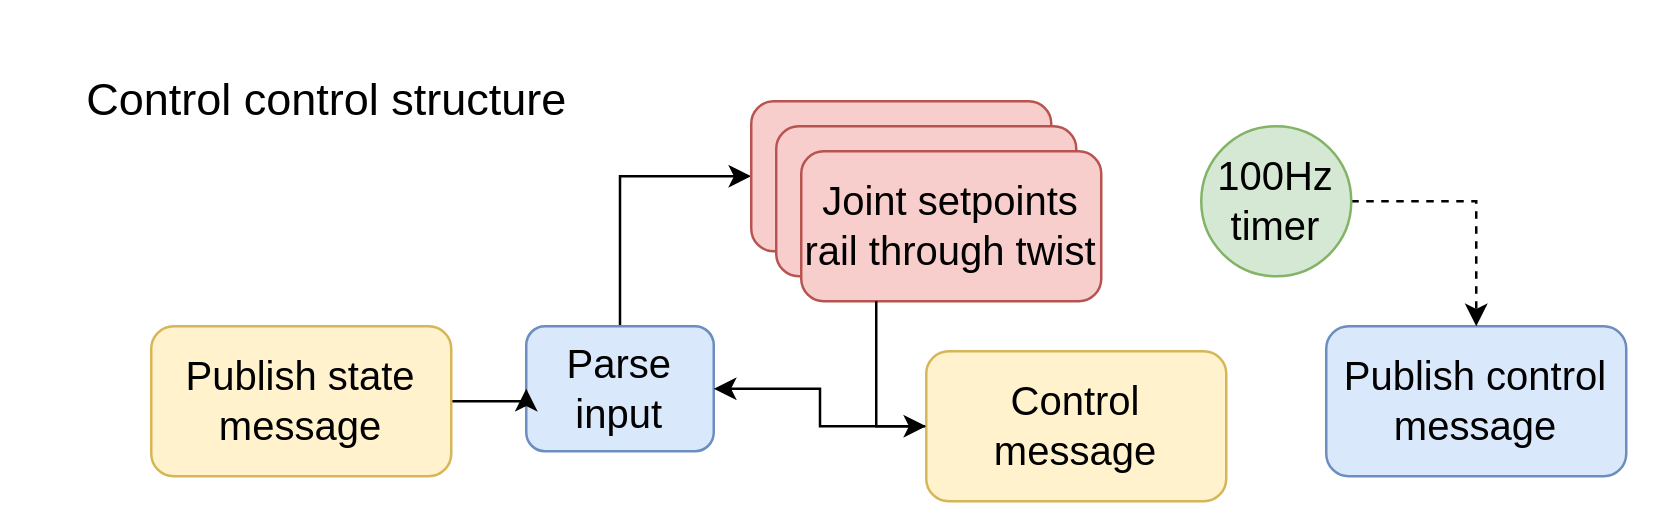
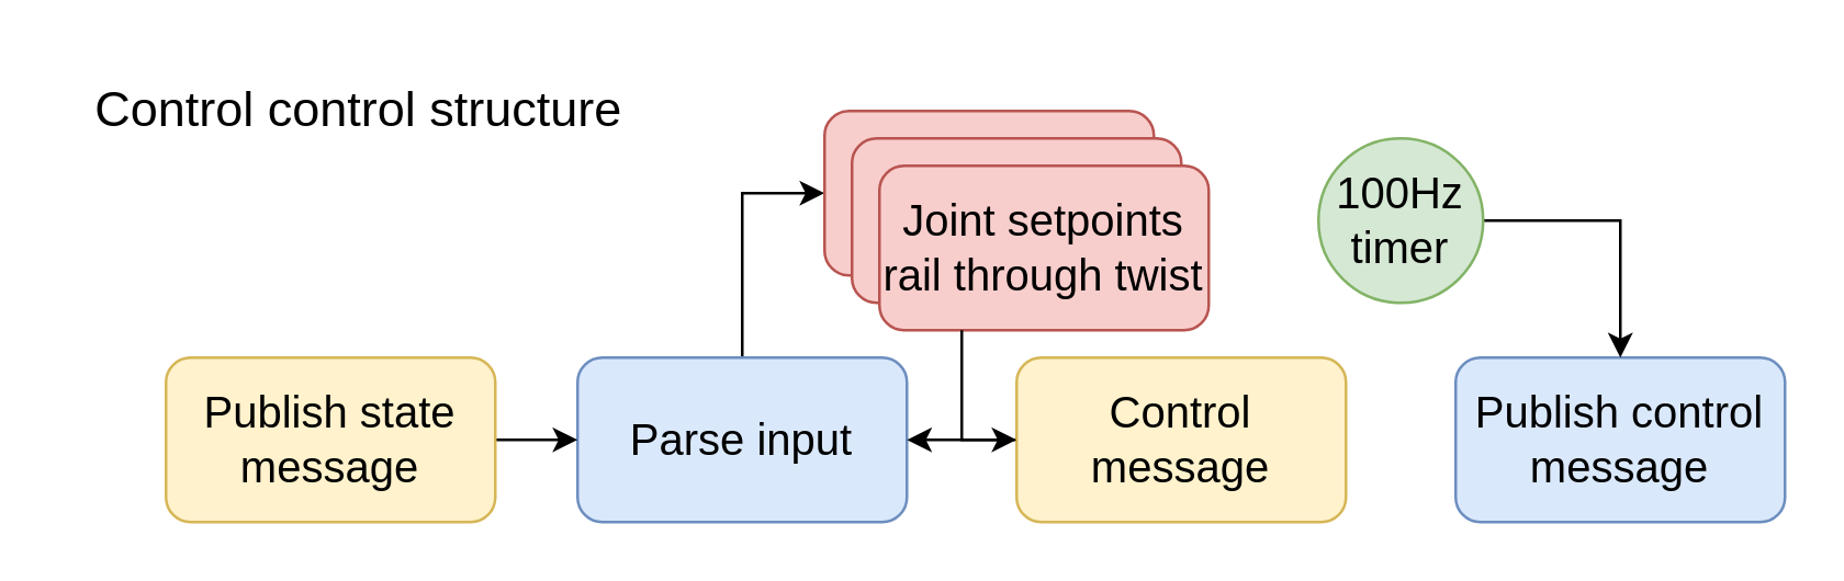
  <mxCell id="0" />
  <mxCell id="1" parent="0" />
  <mxCell id="2" value="Control control structure" style="text;html=1;align=center;verticalAlign=middle;resizable=0;points=[];autosize=1;strokeColor=none;fillColor=none;fontSize=18;" vertex="1" parent="1"><mxGeometry x="20" y="20" width="220" height="40" as="geometry" /></mxCell>
  <mxCell id="3" style="edgeStyle=orthogonalEdgeStyle;rounded=0;orthogonalLoop=1;jettySize=auto;html=1;exitX=0.5;exitY=0;exitDx=0;exitDy=0;entryX=0;entryY=0.5;entryDx=0;entryDy=0;" edge="1" parent="1" source="4" target="13"><mxGeometry relative="1" as="geometry" /></mxCell>
- <mxCell id="4" value="Parse input" style="rounded=1;whiteSpace=wrap;html=1;fillColor=#dae8fc;strokeColor=#6c8ebf;fontSize=16;" vertex="1" parent="1"><mxGeometry x="210" y="130" width="75" height="50" as="geometry" /></mxCell>
+ <mxCell id="4" value="Parse input" style="rounded=1;whiteSpace=wrap;html=1;fillColor=#dae8fc;strokeColor=#6c8ebf;fontSize=16;" vertex="1" parent="1"><mxGeometry x="210" y="130" width="120" height="60" as="geometry" /></mxCell>
  <mxCell id="5" style="edgeStyle=orthogonalEdgeStyle;rounded=0;orthogonalLoop=1;jettySize=auto;html=1;exitX=1;exitY=0.5;exitDx=0;exitDy=0;entryX=0;entryY=0.5;entryDx=0;entryDy=0;" edge="1" parent="1" source="6" target="4"><mxGeometry relative="1" as="geometry" /></mxCell>
  <mxCell id="6" value="Publish state message" style="rounded=1;whiteSpace=wrap;html=1;fillColor=#fff2cc;strokeColor=#d6b656;fontSize=16;" vertex="1" parent="1"><mxGeometry x="60" y="130" width="120" height="60" as="geometry" /></mxCell>
  <mxCell id="7" value="Publish control message" style="rounded=1;whiteSpace=wrap;html=1;fillColor=#dae8fc;strokeColor=#6c8ebf;fontSize=16;" vertex="1" parent="1"><mxGeometry x="530" y="130" width="120" height="60" as="geometry" /></mxCell>
  <mxCell id="8" value="" style="edgeStyle=orthogonalEdgeStyle;rounded=0;orthogonalLoop=1;jettySize=auto;html=1;" edge="1" parent="1" source="9" target="4"><mxGeometry relative="1" as="geometry" /></mxCell>
- <mxCell id="9" value="Control message" style="rounded=1;whiteSpace=wrap;html=1;fillColor=#fff2cc;strokeColor=#d6b656;fontSize=16;" vertex="1" parent="1"><mxGeometry x="370" y="140" width="120" height="60" as="geometry" /></mxCell>
- <mxCell id="10" style="edgeStyle=orthogonalEdgeStyle;rounded=0;orthogonalLoop=1;jettySize=auto;html=1;exitX=1;exitY=0.5;exitDx=0;exitDy=0;entryX=0.5;entryY=0;entryDx=0;entryDy=0;dashed=1;" edge="1" parent="1" source="11" target="7"><mxGeometry relative="1" as="geometry" /></mxCell>
+ <mxCell id="9" value="Control message" style="rounded=1;whiteSpace=wrap;html=1;fillColor=#fff2cc;strokeColor=#d6b656;fontSize=16;" vertex="1" parent="1"><mxGeometry x="370" y="130" width="120" height="60" as="geometry" /></mxCell>
+ <mxCell id="10" style="edgeStyle=orthogonalEdgeStyle;rounded=0;orthogonalLoop=1;jettySize=auto;html=1;exitX=1;exitY=0.5;exitDx=0;exitDy=0;entryX=0.5;entryY=0;entryDx=0;entryDy=0;" edge="1" parent="1" source="11" target="7"><mxGeometry relative="1" as="geometry" /></mxCell>
  <mxCell id="11" value="100Hz&lt;div style=&quot;font-size: 16px;&quot;&gt;timer&lt;/div&gt;" style="ellipse;whiteSpace=wrap;html=1;aspect=fixed;fillColor=#d5e8d4;strokeColor=#82b366;fontSize=16;" vertex="1" parent="1"><mxGeometry x="480" y="50" width="60" height="60" as="geometry" /></mxCell>
  <mxCell id="12" value="" style="group" vertex="1" connectable="0" parent="1"><mxGeometry x="300" y="40" width="140" height="80" as="geometry" /></mxCell>
  <mxCell id="13" value="" style="rounded=1;whiteSpace=wrap;html=1;fillColor=#f8cecc;strokeColor=#b85450;fontSize=16;" vertex="1" parent="12"><mxGeometry width="120" height="60" as="geometry" /></mxCell>
  <mxCell id="14" value="" style="rounded=1;whiteSpace=wrap;html=1;fillColor=#f8cecc;strokeColor=#b85450;fontSize=16;" vertex="1" parent="12"><mxGeometry x="10" y="10" width="120" height="60" as="geometry" /></mxCell>
  <mxCell id="15" value="Joint setpoints&lt;div&gt;rail through twist&lt;/div&gt;" style="rounded=1;whiteSpace=wrap;html=1;fillColor=#f8cecc;strokeColor=#b85450;fontSize=16;" vertex="1" parent="12"><mxGeometry x="20" y="20" width="120" height="60" as="geometry" /></mxCell>
  <mxCell id="16" style="edgeStyle=orthogonalEdgeStyle;rounded=0;orthogonalLoop=1;jettySize=auto;html=1;exitX=0.25;exitY=1;exitDx=0;exitDy=0;entryX=0;entryY=0.5;entryDx=0;entryDy=0;" edge="1" parent="1" source="15" target="9"><mxGeometry relative="1" as="geometry" /></mxCell>
